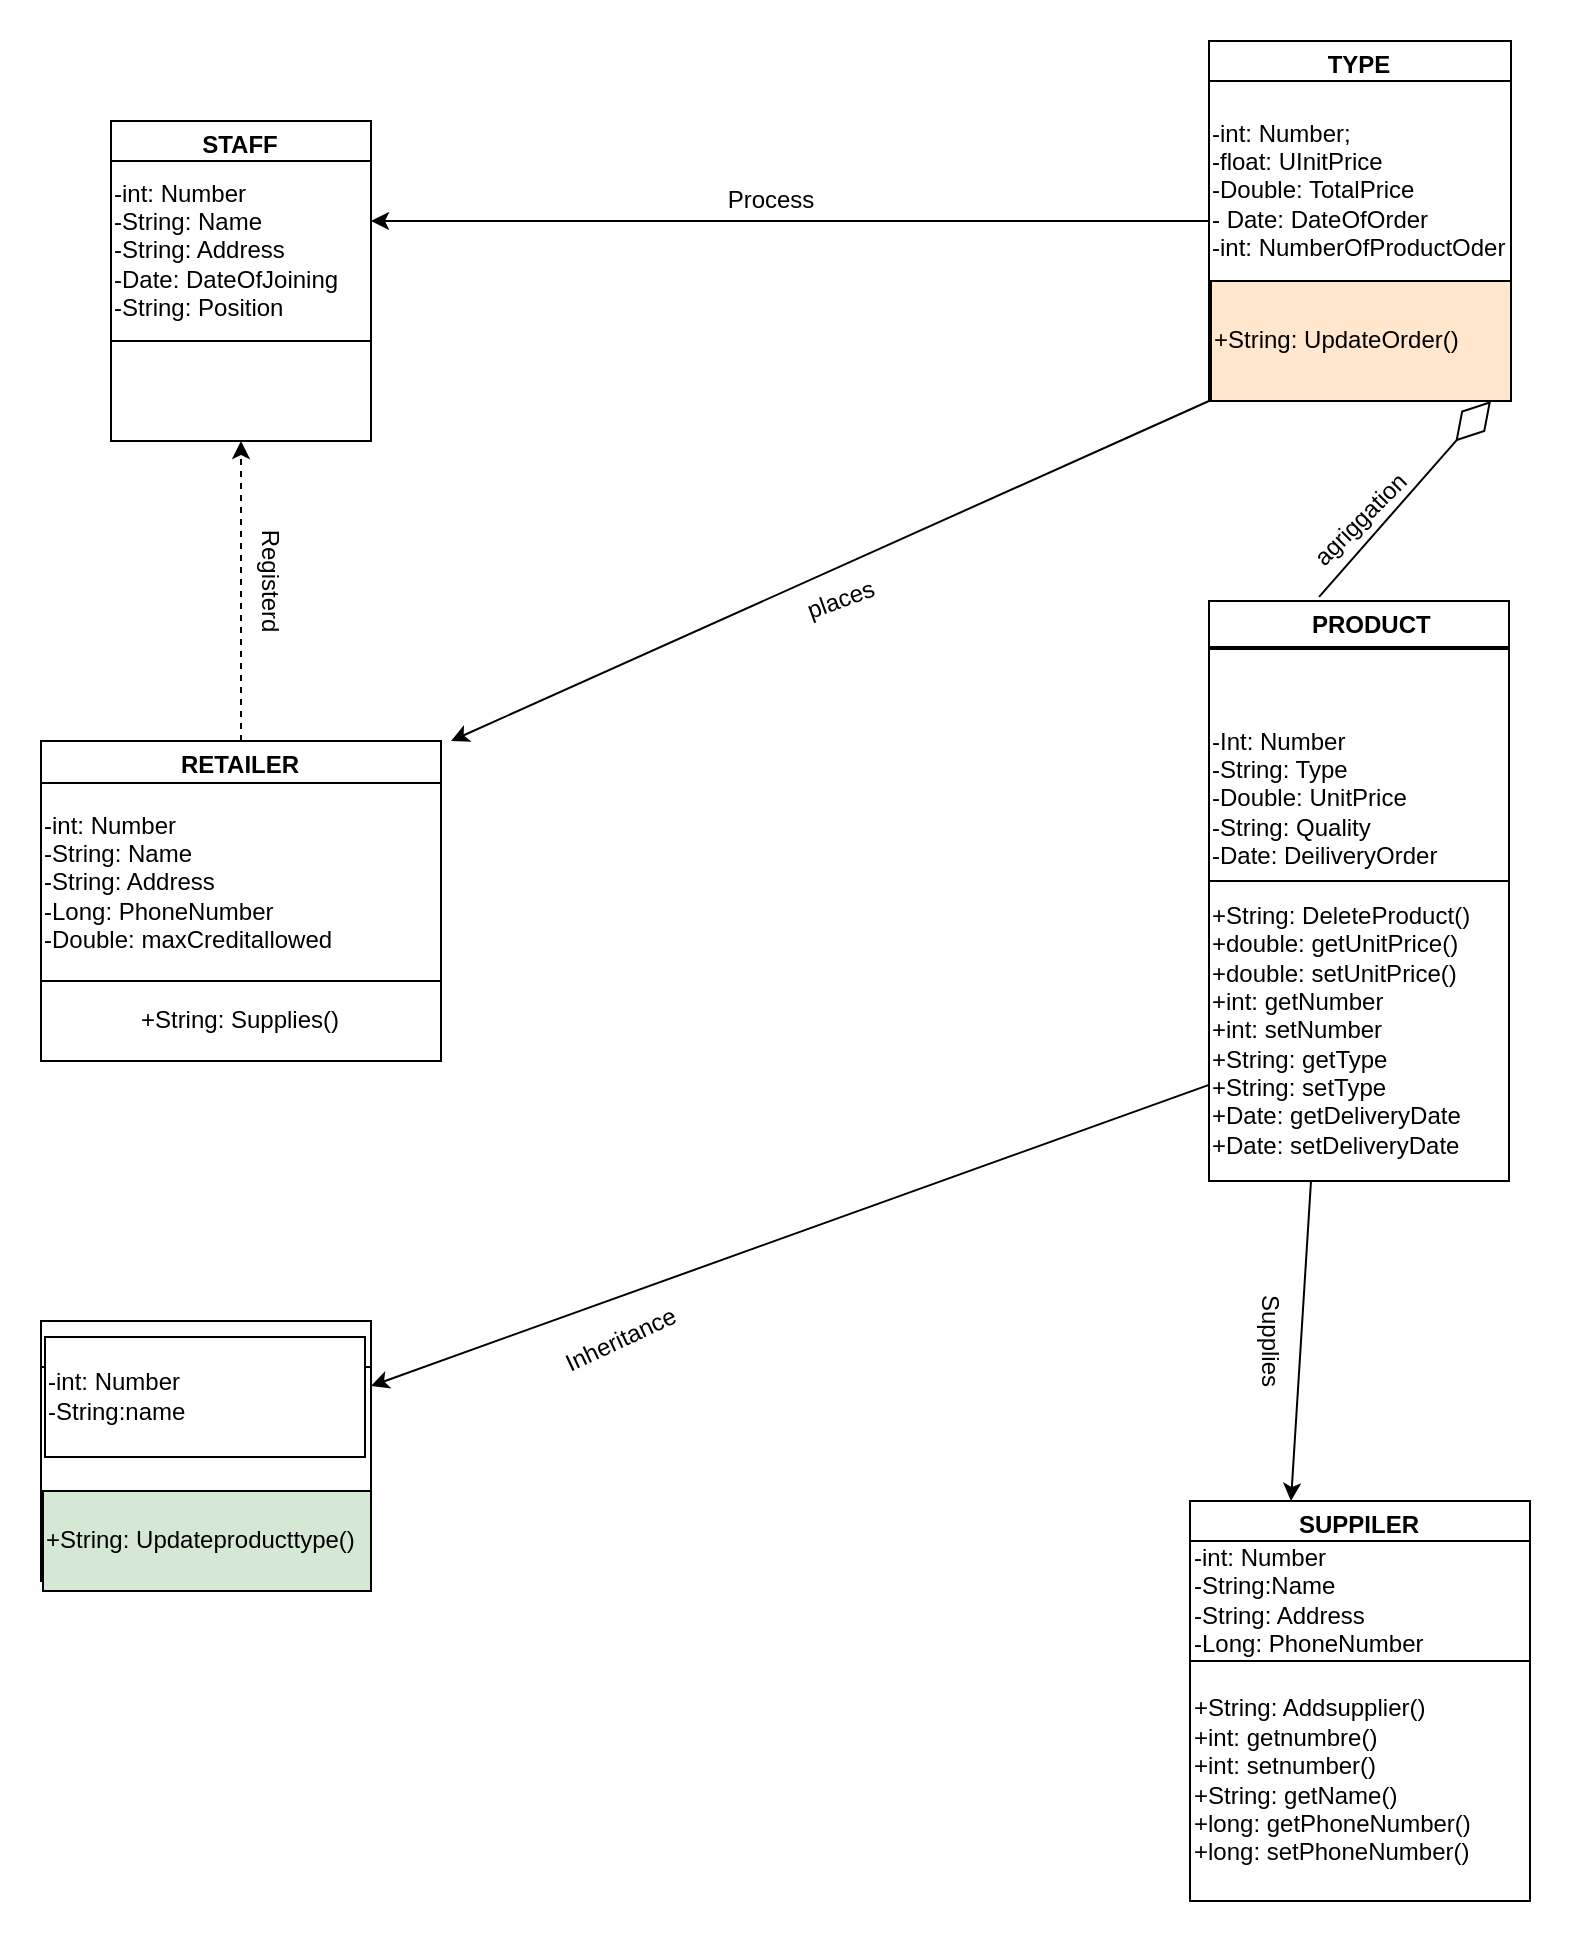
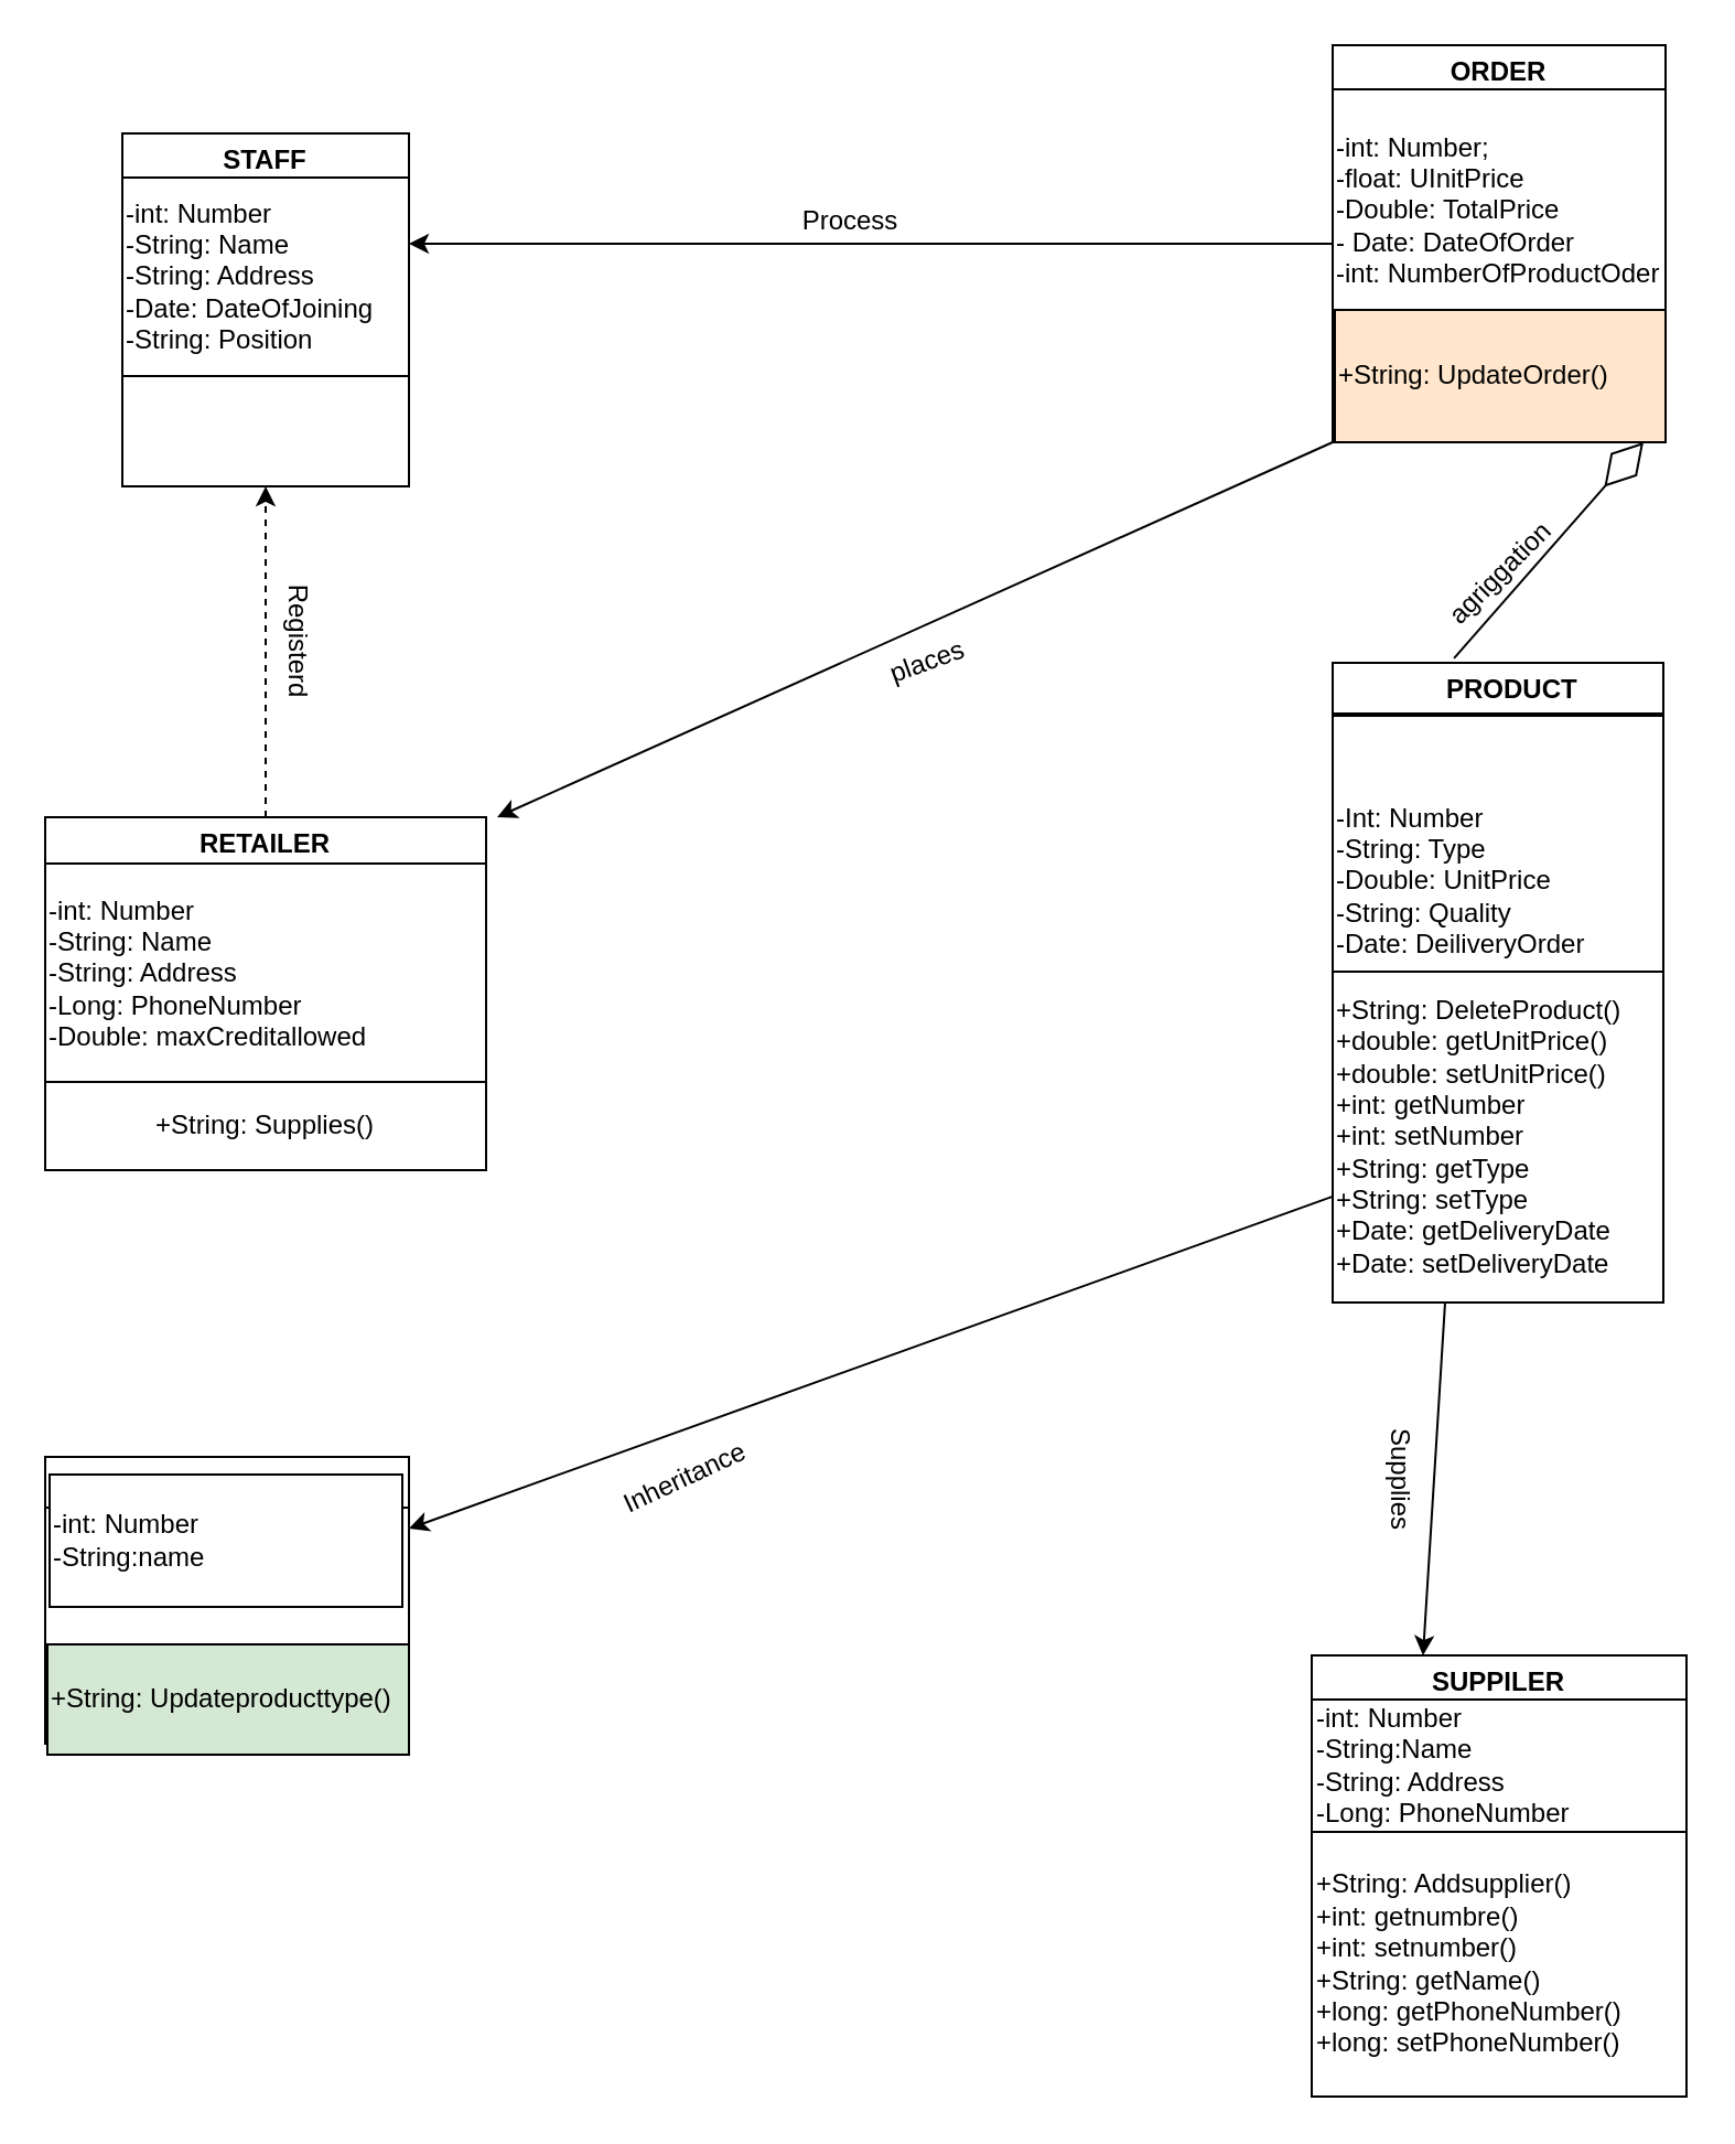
  <mxCell id="0" />
  <mxCell id="1" parent="0" />
- <mxCell id="2" value="TYPE" style="swimlane;" vertex="1" parent="1"><mxGeometry x="604" y="20" width="151" height="180" as="geometry" /></mxCell>
+ <mxCell id="2" value="ORDER" style="swimlane;" vertex="1" parent="1"><mxGeometry x="604" y="20" width="151" height="180" as="geometry" /></mxCell>
  <mxCell id="3" value="-int: Number;&lt;br&gt;-float: UInitPrice&lt;br&gt;-Double: TotalPrice&amp;nbsp;&lt;br&gt;- Date: DateOfOrder&lt;br&gt;-int: NumberOfProductOder" style="whiteSpace=wrap;html=1;align=left;" vertex="1" parent="2"><mxGeometry y="20" width="151" height="110" as="geometry" /></mxCell>
  <mxCell id="4" value="    PRODUCT" style="swimlane;startSize=23;" vertex="1" parent="1"><mxGeometry x="604" y="300" width="150" height="290" as="geometry" /></mxCell>
  <mxCell id="5" value="-Int: Number&lt;br&gt;-String: Type&lt;br&gt;-Double: UnitPrice&lt;br&gt;-String: Quality&lt;br&gt;-Date: DeiliveryOrder" style="whiteSpace=wrap;html=1;aspect=fixed;align=left;" vertex="1" parent="4"><mxGeometry y="24" width="150" height="150" as="geometry" /></mxCell>
  <mxCell id="6" value="+String: DeleteProduct()&lt;br&gt;+double: getUnitPrice()&lt;br&gt;+double: setUnitPrice()&lt;br&gt;+int: getNumber&lt;br&gt;+int: setNumber&lt;br&gt;+String: getType&lt;br&gt;+String: setType&lt;br&gt;+Date: getDeliveryDate&lt;br&gt;+Date: setDeliveryDate" style="whiteSpace=wrap;html=1;aspect=fixed;align=left;" vertex="1" parent="4"><mxGeometry y="140" width="150" height="150" as="geometry" /></mxCell>
  <mxCell id="7" value="SUPPILER" style="swimlane;" vertex="1" parent="1"><mxGeometry x="594.5" y="750" width="170" height="200" as="geometry" /></mxCell>
  <mxCell id="8" value="-int: Number&lt;br&gt;-String:Name&lt;br&gt;-String: Address&lt;br&gt;-Long: PhoneNumber" style="whiteSpace=wrap;html=1;align=left;" vertex="1" parent="7"><mxGeometry y="20" width="170" height="60" as="geometry" /></mxCell>
  <mxCell id="9" value="+String: Addsupplier()&lt;br&gt;+int: getnumbre()&lt;br&gt;+int: setnumber()&lt;br&gt;+String: getName()&lt;br&gt;+long: getPhoneNumber()&lt;br&gt;+long: setPhoneNumber()" style="whiteSpace=wrap;html=1;align=left;" vertex="1" parent="7"><mxGeometry y="80" width="170" height="120" as="geometry" /></mxCell>
  <mxCell id="10" value="STAFF" style="swimlane;" vertex="1" parent="1"><mxGeometry x="55" y="60" width="130" height="160" as="geometry" /></mxCell>
  <mxCell id="11" value="-int: Number&lt;br&gt;-String: Name&lt;br&gt;-String: Address&lt;br&gt;-Date: DateOfJoining&lt;br&gt;-String: Position" style="whiteSpace=wrap;html=1;align=left;" vertex="1" parent="10"><mxGeometry y="20" width="130" height="90" as="geometry" /></mxCell>
  <mxCell id="12" value="RETAILER" style="swimlane;" vertex="1" parent="1"><mxGeometry x="20" y="370" width="200" height="160" as="geometry" /></mxCell>
  <mxCell id="13" value="-int: Number&lt;br&gt;-String: Name&lt;br&gt;-String: Address&lt;br&gt;-Long: PhoneNumber&lt;br&gt;-Double: maxCreditallowed" style="whiteSpace=wrap;html=1;align=left;" vertex="1" parent="12"><mxGeometry y="21" width="200" height="100" as="geometry" /></mxCell>
  <mxCell id="14" value="+String: Supplies()" style="whiteSpace=wrap;html=1;" vertex="1" parent="12"><mxGeometry y="120" width="200" height="40" as="geometry" /></mxCell>
  <mxCell id="15" value="PRODUCT TYPE" style="swimlane;" vertex="1" parent="1"><mxGeometry x="20" y="660" width="165" height="130" as="geometry" /></mxCell>
  <mxCell id="16" value="-int: Number&lt;br&gt;&lt;div&gt;&lt;span&gt;-String:name&lt;/span&gt;&lt;/div&gt;" style="whiteSpace=wrap;html=1;align=left;" vertex="1" parent="15"><mxGeometry x="2" y="8" width="160" height="60" as="geometry" /></mxCell>
  <mxCell id="17" value="+String: Updateproducttype()" style="whiteSpace=wrap;html=1;align=left;fillColor=#d5e8d4;" vertex="1" parent="1"><mxGeometry x="21" y="745" width="164" height="50" as="geometry" /></mxCell>
  <mxCell id="18" value="" style="endArrow=classic;html=1;rounded=0;exitX=0;exitY=0.5;exitDx=0;exitDy=0;" edge="1" parent="1" source="2"><mxGeometry width="50" height="50" relative="1" as="geometry"><mxPoint x="365" y="130" as="sourcePoint" /><mxPoint x="185" y="110" as="targetPoint" /></mxGeometry></mxCell>
  <mxCell id="19" value="" style="endArrow=classic;html=1;rounded=0;exitX=0;exitY=1;exitDx=0;exitDy=0;" edge="1" parent="1" source="2"><mxGeometry width="50" height="50" relative="1" as="geometry"><mxPoint x="365" y="300" as="sourcePoint" /><mxPoint x="225" y="370" as="targetPoint" /></mxGeometry></mxCell>
  <mxCell id="20" value="+String: UpdateOrder()" style="whiteSpace=wrap;html=1;align=left;fillColor=#ffe6cc;" vertex="1" parent="1"><mxGeometry x="605" y="140" width="150" height="60" as="geometry" /></mxCell>
  <mxCell id="21" value="" style="endArrow=classic;html=1;rounded=0;exitX=0.5;exitY=0;exitDx=0;exitDy=0;entryX=0.5;entryY=1;entryDx=0;entryDy=0;dashed=1;" edge="1" parent="1" source="12" target="10"><mxGeometry width="50" height="50" relative="1" as="geometry"><mxPoint x="365" y="460" as="sourcePoint" /><mxPoint x="415" y="410" as="targetPoint" /></mxGeometry></mxCell>
  <mxCell id="22" value="" style="endArrow=classic;html=1;rounded=0;entryX=1;entryY=0.25;entryDx=0;entryDy=0;" edge="1" parent="1" source="6" target="15"><mxGeometry width="50" height="50" relative="1" as="geometry"><mxPoint x="365" y="460" as="sourcePoint" /><mxPoint x="415" y="410" as="targetPoint" /></mxGeometry></mxCell>
  <mxCell id="23" value="" style="endArrow=classic;html=1;rounded=0;entryX=0.297;entryY=0;entryDx=0;entryDy=0;entryPerimeter=0;" edge="1" parent="1" target="7"><mxGeometry width="50" height="50" relative="1" as="geometry"><mxPoint x="655" y="590" as="sourcePoint" /><mxPoint x="415" y="740" as="targetPoint" /></mxGeometry></mxCell>
  <mxCell id="24" value="" style="endArrow=diamondThin;endFill=0;endSize=24;html=1;rounded=0;exitX=0.367;exitY=-0.007;exitDx=0;exitDy=0;exitPerimeter=0;" edge="1" parent="1" source="4"><mxGeometry width="160" relative="1" as="geometry"><mxPoint x="594.5" y="270" as="sourcePoint" /><mxPoint x="745" y="200" as="targetPoint" /></mxGeometry></mxCell>
  <mxCell id="25" value="Process" style="text;html=1;align=center;verticalAlign=middle;resizable=0;points=[];autosize=1;strokeColor=none;fillColor=none;" vertex="1" parent="1"><mxGeometry x="355" y="90" width="60" height="20" as="geometry" /></mxCell>
  <mxCell id="26" value="agriggation" style="text;html=1;align=center;verticalAlign=middle;resizable=0;points=[];autosize=1;strokeColor=none;fillColor=none;rotation=-45;" vertex="1" parent="1"><mxGeometry x="645" y="250" width="70" height="20" as="geometry" /></mxCell>
  <mxCell id="27" value="places" style="text;html=1;align=center;verticalAlign=middle;resizable=0;points=[];autosize=1;strokeColor=none;fillColor=none;rotation=-20;" vertex="1" parent="1"><mxGeometry x="395" y="290" width="50" height="20" as="geometry" /></mxCell>
  <mxCell id="28" value="Registerd" style="text;html=1;align=center;verticalAlign=middle;resizable=0;points=[];autosize=1;strokeColor=none;fillColor=none;rotation=90;" vertex="1" parent="1"><mxGeometry x="100" y="280" width="70" height="20" as="geometry" /></mxCell>
  <mxCell id="29" value="Inheritance" style="text;html=1;align=center;verticalAlign=middle;resizable=0;points=[];autosize=1;strokeColor=none;fillColor=none;rotation=-25;" vertex="1" parent="1"><mxGeometry x="275" y="660" width="70" height="20" as="geometry" /></mxCell>
  <mxCell id="30" value="Supplies" style="text;html=1;align=center;verticalAlign=middle;resizable=0;points=[];autosize=1;strokeColor=none;fillColor=none;rotation=90;" vertex="1" parent="1"><mxGeometry x="605" y="660" width="60" height="20" as="geometry" /></mxCell>
